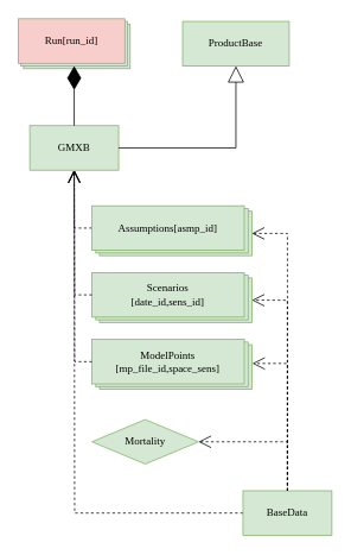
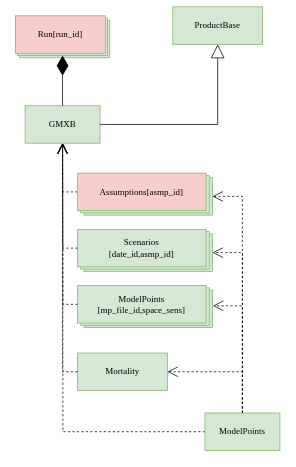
  <mxCell id="0" />
  <mxCell id="1" parent="0" />
- <mxCell id="2" value="ProductBase" style="rounded=0;whiteSpace=wrap;html=1;fontFamily=Lucida Console;fillColor=#d5e8d4;strokeColor=#82b366;" vertex="1" parent="1"><mxGeometry x="205" y="23" width="120" height="50" as="geometry" /></mxCell>
+ <mxCell id="2" value="ProductBase" style="rounded=0;whiteSpace=wrap;html=1;fontFamily=Lucida Console;fillColor=#d5e8d4;strokeColor=#82b366;" vertex="1" parent="1"><mxGeometry x="230" y="8" width="120" height="50" as="geometry" /></mxCell>
  <mxCell id="3" value="GMXB" style="rounded=0;whiteSpace=wrap;html=1;fontFamily=Lucida Console;fillColor=#d5e8d4;strokeColor=#82b366;" vertex="1" parent="1"><mxGeometry x="33" y="140" width="100" height="50" as="geometry" /></mxCell>
  <mxCell id="4" value="" style="endArrow=block;endSize=16;endFill=0;html=1;rounded=0;entryX=0.5;entryY=1;entryDx=0;entryDy=0;exitX=1;exitY=0.5;exitDx=0;exitDy=0;edgeStyle=orthogonalEdgeStyle;fontFamily=Lucida Console;" edge="1" parent="1" source="3" target="2"><mxGeometry width="160" relative="1" as="geometry"><mxPoint x="313" y="20" as="sourcePoint" /><mxPoint x="413" y="100" as="targetPoint" /></mxGeometry></mxCell>
  <mxCell id="5" value="" style="endArrow=open;endSize=12;dashed=1;html=1;rounded=0;entryX=0.5;entryY=1;entryDx=0;entryDy=0;exitX=0;exitY=0.5;exitDx=0;exitDy=0;edgeStyle=orthogonalEdgeStyle;" edge="1" parent="1" source="16" target="3"><mxGeometry width="160" relative="1" as="geometry"><mxPoint x="438" y="150" as="sourcePoint" /><mxPoint x="373" y="220" as="targetPoint" /></mxGeometry></mxCell>
  <mxCell id="6" value="" style="endArrow=open;endSize=12;dashed=1;html=1;rounded=0;exitX=0;exitY=0.5;exitDx=0;exitDy=0;edgeStyle=orthogonalEdgeStyle;" edge="1" parent="1" source="26"><mxGeometry width="160" relative="1" as="geometry"><mxPoint x="273" y="587.5" as="sourcePoint" /><mxPoint x="83" y="190" as="targetPoint" /></mxGeometry></mxCell>
  <mxCell id="7" value="" style="endArrow=open;endSize=12;dashed=1;html=1;rounded=0;exitX=0.5;exitY=0;exitDx=0;exitDy=0;entryX=1;entryY=0.5;entryDx=0;entryDy=0;edgeStyle=orthogonalEdgeStyle;" edge="1" parent="1" source="26" target="25"><mxGeometry width="160" relative="1" as="geometry"><mxPoint x="748" y="420" as="sourcePoint" /><mxPoint x="303" y="520" as="targetPoint" /></mxGeometry></mxCell>
  <mxCell id="8" value="" style="group" vertex="1" connectable="0" parent="1"><mxGeometry x="20" y="20" width="126" height="56" as="geometry" /></mxCell>
  <mxCell id="9" value="" style="rounded=0;whiteSpace=wrap;html=1;fontFamily=Lucida Console;fillColor=#d5e8d4;strokeColor=#82b366;" vertex="1" parent="8"><mxGeometry x="6" y="6" width="120" height="50" as="geometry" /></mxCell>
  <mxCell id="10" value="" style="rounded=0;whiteSpace=wrap;html=1;fontFamily=Lucida Console;fillColor=#d5e8d4;strokeColor=#82b366;" vertex="1" parent="8"><mxGeometry x="3" y="3" width="120" height="50" as="geometry" /></mxCell>
  <mxCell id="11" value="&lt;font&gt;Run[run_id]&lt;/font&gt;" style="rounded=0;whiteSpace=wrap;html=1;fontFamily=Lucida Console;fillColor=#f8cecc;strokeColor=#82b366;" vertex="1" parent="8"><mxGeometry width="120" height="50" as="geometry" /></mxCell>
  <mxCell id="12" value="" style="endArrow=diamondThin;endFill=1;endSize=24;html=1;rounded=0;fontFamily=Lucida Console;entryX=0.5;entryY=1;entryDx=0;entryDy=0;" edge="1" parent="1" source="3" target="10"><mxGeometry width="160" relative="1" as="geometry"><mxPoint x="253" y="100" as="sourcePoint" /><mxPoint x="3" y="140" as="targetPoint" /></mxGeometry></mxCell>
  <mxCell id="13" value="" style="group" vertex="1" connectable="0" parent="1"><mxGeometry x="103" y="230" width="180" height="56" as="geometry" /></mxCell>
  <mxCell id="14" value="" style="rounded=0;whiteSpace=wrap;html=1;fontFamily=Lucida Console;fillColor=#d5e8d4;strokeColor=#82b366;" vertex="1" parent="13"><mxGeometry x="8.571" y="6" width="171.429" height="50" as="geometry" /></mxCell>
  <mxCell id="15" value="" style="rounded=0;whiteSpace=wrap;html=1;fontFamily=Lucida Console;fillColor=#d5e8d4;strokeColor=#82b366;" vertex="1" parent="13"><mxGeometry x="4.286" y="3" width="171.429" height="50" as="geometry" /></mxCell>
- <mxCell id="16" value="Assumptions&lt;span style=&quot;background-color: initial;&quot;&gt;[asmp_id]&lt;/span&gt;" style="rounded=0;whiteSpace=wrap;html=1;fontFamily=Lucida Console;fillColor=#d5e8d4;strokeColor=#82b366;" vertex="1" parent="13"><mxGeometry width="171.429" height="50" as="geometry" /></mxCell>
+ <mxCell id="16" value="Assumptions&lt;span style=&quot;background-color: initial;&quot;&gt;[asmp_id]&lt;/span&gt;" style="rounded=0;whiteSpace=wrap;html=1;fontFamily=Lucida Console;fillColor=#f8cecc;strokeColor=#82b366;" vertex="1" parent="13"><mxGeometry width="171.429" height="50" as="geometry" /></mxCell>
  <mxCell id="17" value="" style="group" vertex="1" connectable="0" parent="1"><mxGeometry x="103" y="305" width="180" height="56" as="geometry" /></mxCell>
  <mxCell id="18" value="" style="rounded=0;whiteSpace=wrap;html=1;fontFamily=Lucida Console;fillColor=#d5e8d4;strokeColor=#82b366;" vertex="1" parent="17"><mxGeometry x="8.571" y="6" width="171.429" height="50" as="geometry" /></mxCell>
  <mxCell id="19" value="" style="rounded=0;whiteSpace=wrap;html=1;fontFamily=Lucida Console;fillColor=#d5e8d4;strokeColor=#82b366;" vertex="1" parent="17"><mxGeometry x="4.286" y="3" width="171.429" height="50" as="geometry" /></mxCell>
- <mxCell id="20" value="Scenarios&lt;div&gt;&lt;span style=&quot;background-color: initial;&quot;&gt;[date_id,sens_id]&lt;/span&gt;&lt;/div&gt;" style="rounded=0;whiteSpace=wrap;html=1;fontFamily=Lucida Console;fillColor=#d5e8d4;strokeColor=#82b366;" vertex="1" parent="17"><mxGeometry width="171.429" height="50" as="geometry" /></mxCell>
+ <mxCell id="20" value="Scenarios&lt;div&gt;&lt;span style=&quot;background-color: initial;&quot;&gt;[date_id,asmp_id]&lt;/span&gt;&lt;/div&gt;" style="rounded=0;whiteSpace=wrap;html=1;fontFamily=Lucida Console;fillColor=#d5e8d4;strokeColor=#82b366;" vertex="1" parent="17"><mxGeometry width="171.429" height="50" as="geometry" /></mxCell>
  <mxCell id="21" value="" style="group" vertex="1" connectable="0" parent="1"><mxGeometry x="103" y="380" width="180" height="56" as="geometry" /></mxCell>
  <mxCell id="22" value="" style="rounded=0;whiteSpace=wrap;html=1;fontFamily=Lucida Console;fillColor=#d5e8d4;strokeColor=#82b366;" vertex="1" parent="21"><mxGeometry x="8.571" y="6" width="171.429" height="50" as="geometry" /></mxCell>
  <mxCell id="23" value="" style="rounded=0;whiteSpace=wrap;html=1;fontFamily=Lucida Console;fillColor=#d5e8d4;strokeColor=#82b366;" vertex="1" parent="21"><mxGeometry x="4.286" y="3" width="171.429" height="50" as="geometry" /></mxCell>
  <mxCell id="24" value="ModelPoints&lt;div&gt;[mp_file_id,space_sens]&lt;/div&gt;" style="rounded=0;whiteSpace=wrap;html=1;fontFamily=Lucida Console;fillColor=#d5e8d4;strokeColor=#82b366;" vertex="1" parent="21"><mxGeometry width="171.429" height="50" as="geometry" /></mxCell>
- <mxCell id="25" value="Mortality" style="rhombus;whiteSpace=wrap;html=1;fontFamily=Lucida Console;fillColor=#d5e8d4;strokeColor=#82b366;" vertex="1" parent="1"><mxGeometry x="103" y="470" width="120" height="50" as="geometry" /></mxCell>
- <mxCell id="26" value="BaseData" style="rounded=0;whiteSpace=wrap;html=1;fontFamily=Lucida Console;fillColor=#d5e8d4;strokeColor=#82b366;" vertex="1" parent="1"><mxGeometry x="273" y="550" width="100" height="50" as="geometry" /></mxCell>
+ <mxCell id="25" value="Mortality" style="rounded=0;whiteSpace=wrap;html=1;fontFamily=Lucida Console;fillColor=#d5e8d4;strokeColor=#82b366;" vertex="1" parent="1"><mxGeometry x="103" y="470" width="120" height="50" as="geometry" /></mxCell>
+ <mxCell id="26" value="ModelPoints" style="rounded=0;whiteSpace=wrap;html=1;fontFamily=Lucida Console;fillColor=#d5e8d4;strokeColor=#82b366;" vertex="1" parent="1"><mxGeometry x="273" y="550" width="100" height="50" as="geometry" /></mxCell>
  <mxCell id="27" value="" style="endArrow=open;endSize=12;dashed=1;html=1;rounded=0;exitX=0;exitY=0.5;exitDx=0;exitDy=0;edgeStyle=orthogonalEdgeStyle;" edge="1" parent="1" source="20"><mxGeometry width="160" relative="1" as="geometry"><mxPoint x="113" y="265" as="sourcePoint" /><mxPoint x="83" y="190" as="targetPoint" /></mxGeometry></mxCell>
  <mxCell id="28" value="" style="endArrow=open;endSize=12;dashed=1;html=1;rounded=0;exitX=0;exitY=0.5;exitDx=0;exitDy=0;edgeStyle=orthogonalEdgeStyle;" edge="1" parent="1" source="24"><mxGeometry width="160" relative="1" as="geometry"><mxPoint x="113" y="340" as="sourcePoint" /><mxPoint x="83" y="190" as="targetPoint" /></mxGeometry></mxCell>
+ <mxCell id="29" value="" style="endArrow=open;endSize=12;dashed=1;html=1;rounded=0;exitX=0;exitY=0.5;exitDx=0;exitDy=0;edgeStyle=orthogonalEdgeStyle;entryX=0.5;entryY=1;entryDx=0;entryDy=0;" edge="1" parent="1" source="25" target="3"><mxGeometry width="160" relative="1" as="geometry"><mxPoint x="113" y="415" as="sourcePoint" /><mxPoint x="93" y="200" as="targetPoint" /></mxGeometry></mxCell>
  <mxCell id="30" value="" style="endArrow=open;endSize=12;dashed=1;html=1;rounded=0;exitX=0.5;exitY=0;exitDx=0;exitDy=0;entryX=1.003;entryY=0.42;entryDx=0;entryDy=0;edgeStyle=orthogonalEdgeStyle;entryPerimeter=0;" edge="1" parent="1" source="26" target="22"><mxGeometry width="160" relative="1" as="geometry"><mxPoint x="333" y="560" as="sourcePoint" /><mxPoint x="233" y="505" as="targetPoint" /></mxGeometry></mxCell>
  <mxCell id="31" value="" style="endArrow=open;endSize=12;dashed=1;html=1;rounded=0;exitX=0.5;exitY=0;exitDx=0;exitDy=0;entryX=1;entryY=0.5;entryDx=0;entryDy=0;edgeStyle=orthogonalEdgeStyle;" edge="1" parent="1" source="26" target="18"><mxGeometry width="160" relative="1" as="geometry"><mxPoint x="333" y="560" as="sourcePoint" /><mxPoint x="284" y="415" as="targetPoint" /></mxGeometry></mxCell>
  <mxCell id="32" value="" style="endArrow=open;endSize=12;dashed=1;html=1;rounded=0;exitX=0.5;exitY=0;exitDx=0;exitDy=0;entryX=1;entryY=0.5;entryDx=0;entryDy=0;edgeStyle=orthogonalEdgeStyle;" edge="1" parent="1" source="26" target="14"><mxGeometry width="160" relative="1" as="geometry"><mxPoint x="333" y="560" as="sourcePoint" /><mxPoint x="284" y="340" as="targetPoint" /></mxGeometry></mxCell>
